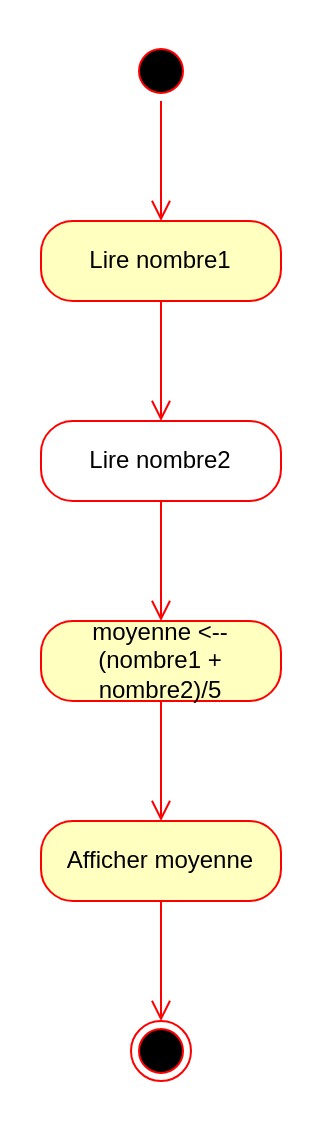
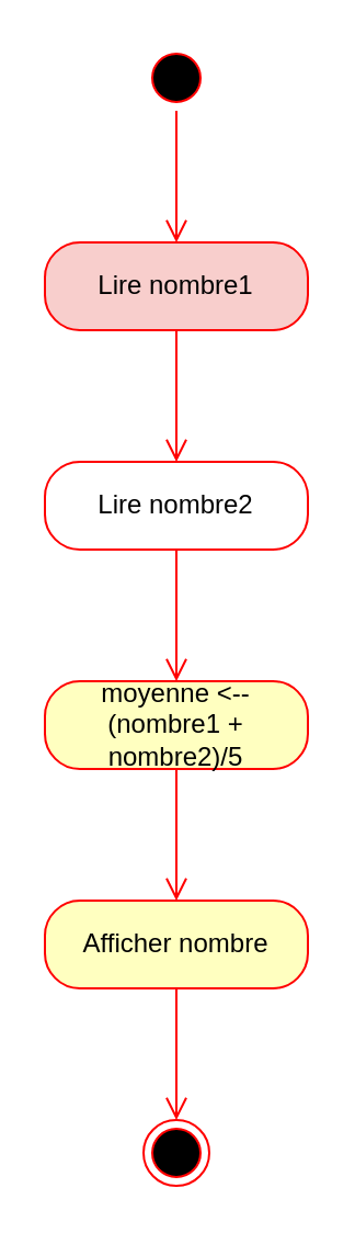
  <mxCell id="0" />
  <mxCell id="1" parent="0" />
  <mxCell id="2" value="" style="ellipse;html=1;shape=startState;fillColor=#000000;strokeColor=#ff0000;" vertex="1" parent="1"><mxGeometry x="65" y="20" width="30" height="30" as="geometry" /></mxCell>
  <mxCell id="3" value="" style="edgeStyle=orthogonalEdgeStyle;html=1;verticalAlign=bottom;endArrow=open;endSize=8;strokeColor=#ff0000;rounded=0;" edge="1" source="2" parent="1"><mxGeometry relative="1" as="geometry"><mxPoint x="80" y="110" as="targetPoint" /></mxGeometry></mxCell>
- <mxCell id="4" value="Lire nombre1" style="rounded=1;whiteSpace=wrap;html=1;arcSize=40;fontColor=#000000;fillColor=#ffffc0;strokeColor=#ff0000;" vertex="1" parent="1"><mxGeometry x="20" y="110" width="120" height="40" as="geometry" /></mxCell>
+ <mxCell id="4" value="Lire nombre1" style="rounded=1;whiteSpace=wrap;html=1;arcSize=40;fontColor=#000000;fillColor=#f8cecc;strokeColor=#ff0000;" vertex="1" parent="1"><mxGeometry x="20" y="110" width="120" height="40" as="geometry" /></mxCell>
  <mxCell id="5" value="" style="edgeStyle=orthogonalEdgeStyle;html=1;verticalAlign=bottom;endArrow=open;endSize=8;strokeColor=#ff0000;rounded=0;" edge="1" source="4" parent="1"><mxGeometry relative="1" as="geometry"><mxPoint x="80" y="210" as="targetPoint" /></mxGeometry></mxCell>
  <mxCell id="6" value="Lire nombre2" style="rounded=1;whiteSpace=wrap;html=1;arcSize=40;fontColor=#000000;fillColor=#ffffff;strokeColor=#ff0000;" vertex="1" parent="1"><mxGeometry x="20" y="210" width="120" height="40" as="geometry" /></mxCell>
  <mxCell id="7" value="" style="edgeStyle=orthogonalEdgeStyle;html=1;verticalAlign=bottom;endArrow=open;endSize=8;strokeColor=#ff0000;rounded=0;" edge="1" source="6" parent="1"><mxGeometry relative="1" as="geometry"><mxPoint x="80" y="310" as="targetPoint" /></mxGeometry></mxCell>
  <mxCell id="8" value="moyenne &amp;lt;-- (nombre1 + nombre2)/5" style="rounded=1;whiteSpace=wrap;html=1;arcSize=40;fontColor=#000000;fillColor=#ffffc0;strokeColor=#ff0000;" vertex="1" parent="1"><mxGeometry x="20" y="310" width="120" height="40" as="geometry" /></mxCell>
  <mxCell id="9" value="" style="edgeStyle=orthogonalEdgeStyle;html=1;verticalAlign=bottom;endArrow=open;endSize=8;strokeColor=#ff0000;rounded=0;" edge="1" source="8" parent="1"><mxGeometry relative="1" as="geometry"><mxPoint x="80" y="410" as="targetPoint" /></mxGeometry></mxCell>
- <mxCell id="10" value="Afficher moyenne" style="rounded=1;whiteSpace=wrap;html=1;arcSize=40;fontColor=#000000;fillColor=#ffffc0;strokeColor=#ff0000;" vertex="1" parent="1"><mxGeometry x="20" y="410" width="120" height="40" as="geometry" /></mxCell>
+ <mxCell id="10" value="Afficher nombre" style="rounded=1;whiteSpace=wrap;html=1;arcSize=40;fontColor=#000000;fillColor=#ffffc0;strokeColor=#ff0000;" vertex="1" parent="1"><mxGeometry x="20" y="410" width="120" height="40" as="geometry" /></mxCell>
  <mxCell id="11" value="" style="edgeStyle=orthogonalEdgeStyle;html=1;verticalAlign=bottom;endArrow=open;endSize=8;strokeColor=#ff0000;rounded=0;" edge="1" source="10" parent="1"><mxGeometry relative="1" as="geometry"><mxPoint x="80" y="510" as="targetPoint" /></mxGeometry></mxCell>
  <mxCell id="12" value="" style="ellipse;html=1;shape=endState;fillColor=#000000;strokeColor=#ff0000;" vertex="1" parent="1"><mxGeometry x="65" y="510" width="30" height="30" as="geometry" /></mxCell>
